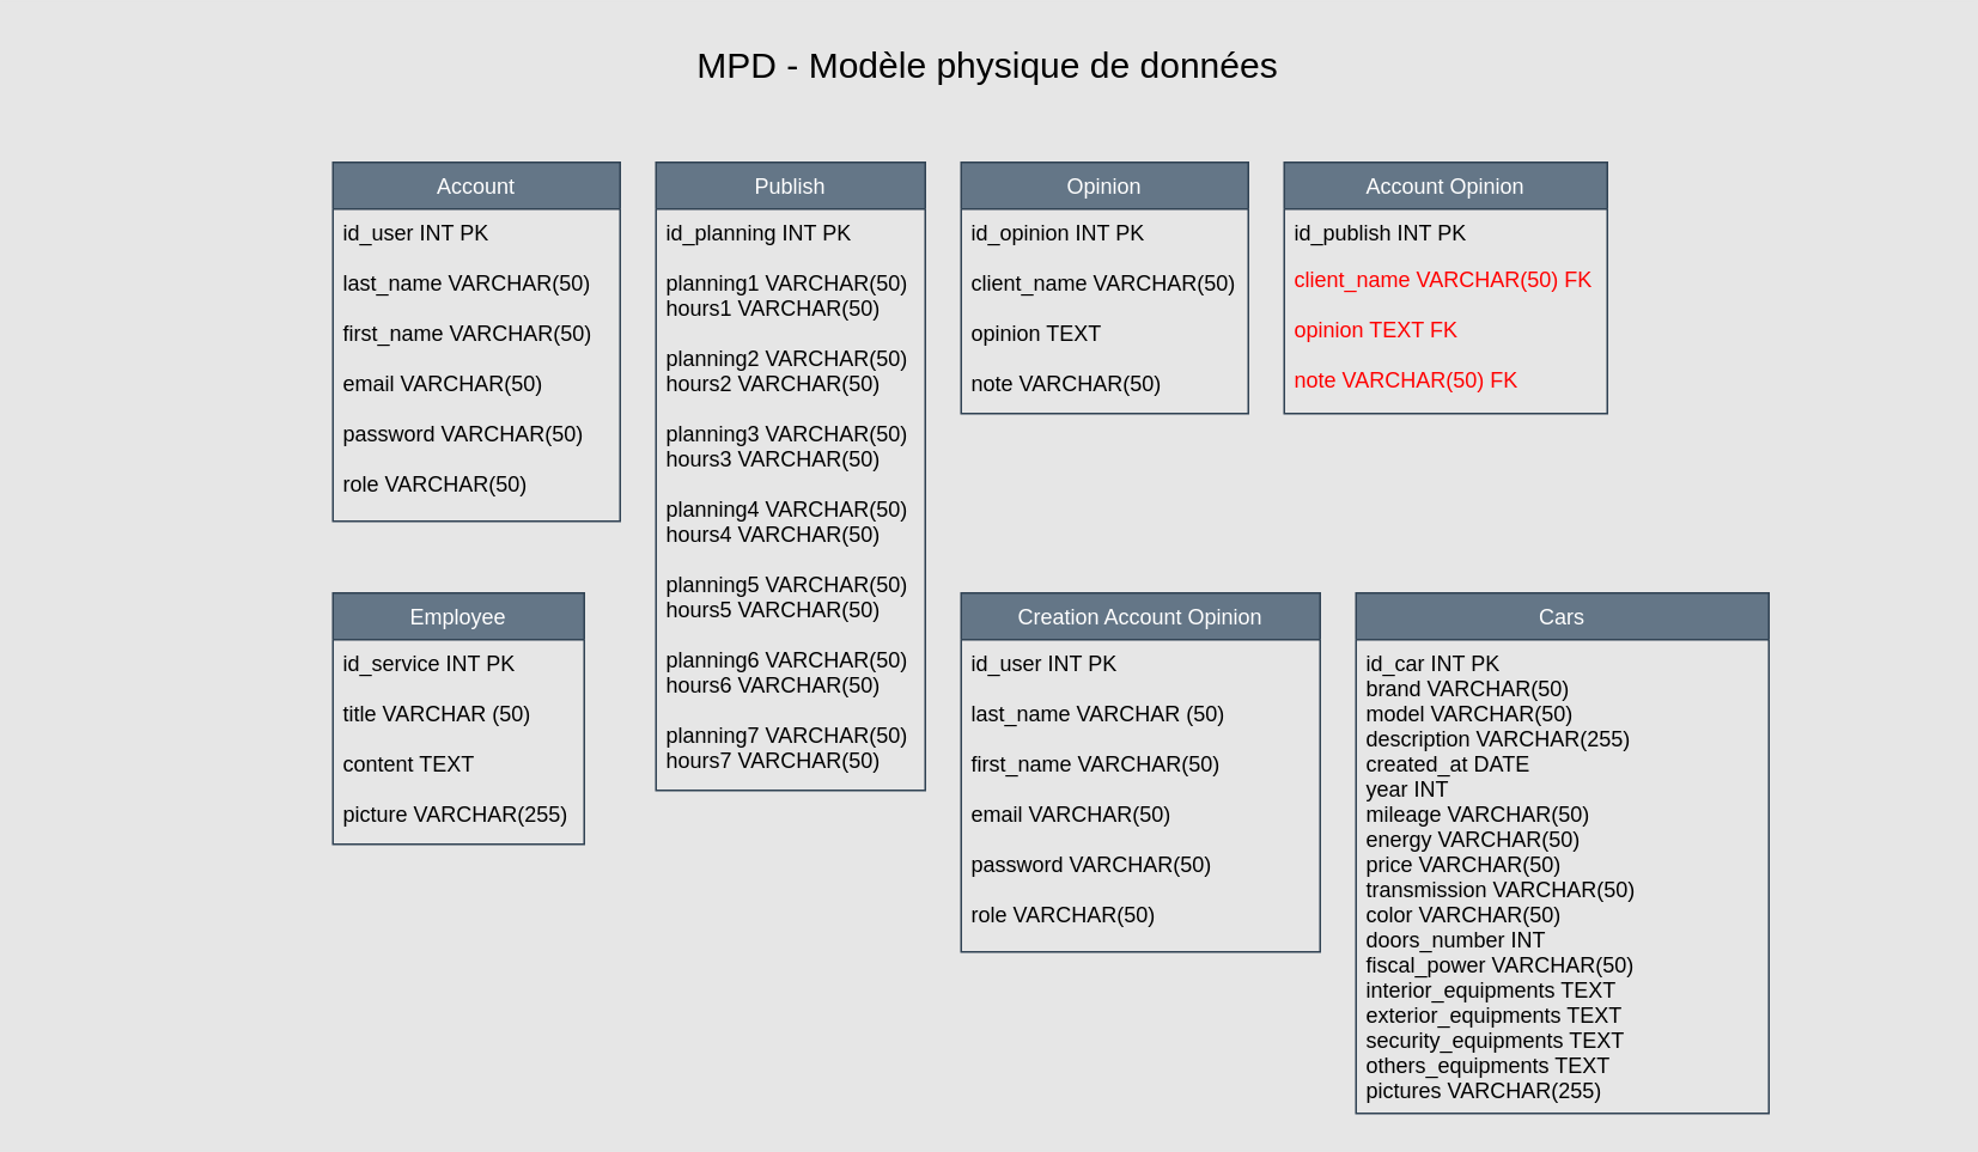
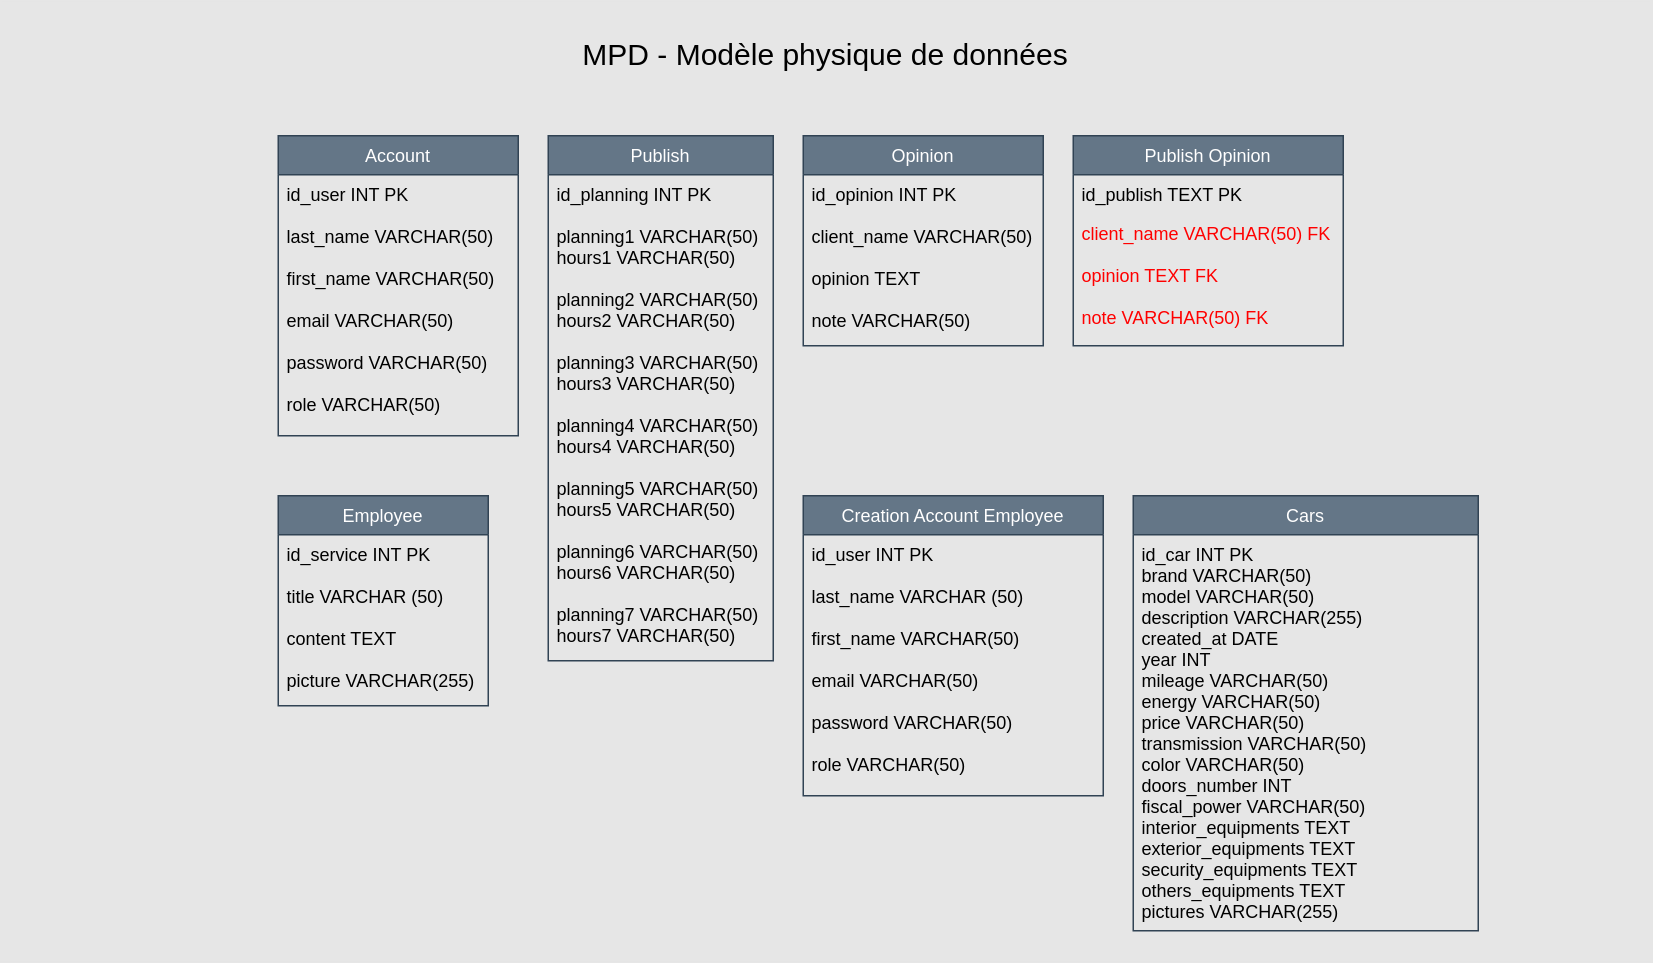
  <mxCell id="0" />
  <mxCell id="1" parent="0" />
  <mxCell id="2" value="Employee" style="swimlane;fontStyle=0;childLayout=stackLayout;horizontal=1;startSize=26;fillColor=#647687;horizontalStack=0;resizeParent=1;resizeParentMax=0;resizeLast=0;collapsible=1;marginBottom=0;fontColor=#ffffff;strokeColor=#314354;" parent="1" vertex="1"><mxGeometry x="185" y="330" width="140" height="140" as="geometry" /></mxCell>
  <mxCell id="3" value="id_service INT PK&#10;&#10;title VARCHAR (50)&#10;&#10;content TEXT&#10; &#10;picture VARCHAR(255)" style="text;strokeColor=none;fillColor=none;align=left;verticalAlign=top;spacingLeft=4;spacingRight=4;overflow=hidden;rotatable=0;points=[[0,0.5],[1,0.5]];portConstraint=eastwest;fontColor=#000000;" parent="2" vertex="1"><mxGeometry y="26" width="140" height="114" as="geometry" /></mxCell>
- <mxCell id="4" value="Creation Account Opinion" style="swimlane;fontStyle=0;childLayout=stackLayout;horizontal=1;startSize=26;fillColor=#647687;horizontalStack=0;resizeParent=1;resizeParentMax=0;resizeLast=0;collapsible=1;marginBottom=0;fontColor=#ffffff;strokeColor=#314354;" parent="1" vertex="1"><mxGeometry x="535" y="330" width="200" height="200" as="geometry" /></mxCell>
+ <mxCell id="4" value="Creation Account Employee" style="swimlane;fontStyle=0;childLayout=stackLayout;horizontal=1;startSize=26;fillColor=#647687;horizontalStack=0;resizeParent=1;resizeParentMax=0;resizeLast=0;collapsible=1;marginBottom=0;fontColor=#ffffff;strokeColor=#314354;" parent="1" vertex="1"><mxGeometry x="535" y="330" width="200" height="200" as="geometry" /></mxCell>
  <mxCell id="5" value="id_user INT PK&#10;&#10;last_name VARCHAR (50)&#10;&#10;first_name VARCHAR(50)&#10;&#10;email VARCHAR(50)&#10;&#10;password VARCHAR(50)&#10;&#10;role VARCHAR(50)" style="text;strokeColor=none;fillColor=none;align=left;verticalAlign=top;spacingLeft=4;spacingRight=4;overflow=hidden;rotatable=0;points=[[0,0.5],[1,0.5]];portConstraint=eastwest;fontColor=#000000;" parent="4" vertex="1"><mxGeometry y="26" width="200" height="174" as="geometry" /></mxCell>
  <mxCell id="6" value="MPD - Modèle physique de données" style="text;html=1;strokeColor=none;fillColor=none;align=center;verticalAlign=middle;whiteSpace=wrap;rounded=0;fontColor=#000000;fontSize=20;" parent="1" vertex="1"><mxGeometry x="20" y="20" width="1060" height="30" as="geometry" /></mxCell>
  <mxCell id="7" value="Publish" style="swimlane;fontStyle=0;childLayout=stackLayout;horizontal=1;startSize=26;fillColor=#647687;horizontalStack=0;resizeParent=1;resizeParentMax=0;resizeLast=0;collapsible=1;marginBottom=0;fontColor=#ffffff;strokeColor=#314354;" parent="1" vertex="1"><mxGeometry x="365" y="90" width="150" height="350" as="geometry" /></mxCell>
  <mxCell id="8" value="id_planning INT PK&#10;&#10;planning1 VARCHAR(50)&#10;hours1 VARCHAR(50)&#10;&#10;planning2 VARCHAR(50)&#10;hours2 VARCHAR(50)&#10;&#10;planning3 VARCHAR(50)&#10;hours3 VARCHAR(50)&#10;&#10;planning4 VARCHAR(50)&#10;hours4 VARCHAR(50)&#10;&#10;planning5 VARCHAR(50)&#10;hours5 VARCHAR(50)&#10;&#10;planning6 VARCHAR(50)&#10;hours6 VARCHAR(50)&#10;&#10;planning7 VARCHAR(50)&#10;hours7 VARCHAR(50)" style="text;strokeColor=none;fillColor=none;align=left;verticalAlign=top;spacingLeft=4;spacingRight=4;overflow=hidden;rotatable=0;points=[[0,0.5],[1,0.5]];portConstraint=eastwest;fontColor=#000000;" parent="7" vertex="1"><mxGeometry y="26" width="150" height="324" as="geometry" /></mxCell>
  <mxCell id="9" value="Opinion" style="swimlane;fontStyle=0;childLayout=stackLayout;horizontal=1;startSize=26;fillColor=#647687;horizontalStack=0;resizeParent=1;resizeParentMax=0;resizeLast=0;collapsible=1;marginBottom=0;fontColor=#ffffff;strokeColor=#314354;" parent="1" vertex="1"><mxGeometry x="535" y="90" width="160" height="140" as="geometry" /></mxCell>
  <mxCell id="10" value="id_opinion INT PK&#10;&#10;client_name VARCHAR(50)&#10;&#10;opinion TEXT&#10;&#10;note VARCHAR(50)" style="text;strokeColor=none;fillColor=none;align=left;verticalAlign=top;spacingLeft=4;spacingRight=4;overflow=hidden;rotatable=0;points=[[0,0.5],[1,0.5]];portConstraint=eastwest;fontColor=#000000;" parent="9" vertex="1"><mxGeometry y="26" width="160" height="114" as="geometry" /></mxCell>
- <mxCell id="11" value="Account Opinion" style="swimlane;fontStyle=0;childLayout=stackLayout;horizontal=1;startSize=26;fillColor=#647687;horizontalStack=0;resizeParent=1;resizeParentMax=0;resizeLast=0;collapsible=1;marginBottom=0;fontColor=#ffffff;strokeColor=#314354;" parent="1" vertex="1"><mxGeometry x="715" y="90" width="180" height="140" as="geometry" /></mxCell>
- <mxCell id="12" value="id_publish INT PK" style="text;strokeColor=none;fillColor=none;align=left;verticalAlign=top;spacingLeft=4;spacingRight=4;overflow=hidden;rotatable=0;points=[[0,0.5],[1,0.5]];portConstraint=eastwest;fontColor=#000000;" parent="11" vertex="1"><mxGeometry y="26" width="180" height="26" as="geometry" /></mxCell>
+ <mxCell id="11" value="Publish Opinion" style="swimlane;fontStyle=0;childLayout=stackLayout;horizontal=1;startSize=26;fillColor=#647687;horizontalStack=0;resizeParent=1;resizeParentMax=0;resizeLast=0;collapsible=1;marginBottom=0;fontColor=#ffffff;strokeColor=#314354;" parent="1" vertex="1"><mxGeometry x="715" y="90" width="180" height="140" as="geometry" /></mxCell>
+ <mxCell id="12" value="id_publish TEXT PK" style="text;strokeColor=none;fillColor=none;align=left;verticalAlign=top;spacingLeft=4;spacingRight=4;overflow=hidden;rotatable=0;points=[[0,0.5],[1,0.5]];portConstraint=eastwest;fontColor=#000000;" parent="11" vertex="1"><mxGeometry y="26" width="180" height="26" as="geometry" /></mxCell>
  <mxCell id="13" value="client_name VARCHAR(50) FK&#10;&#10;opinion TEXT FK&#10;&#10;note VARCHAR(50) FK" style="text;strokeColor=none;fillColor=none;align=left;verticalAlign=top;spacingLeft=4;spacingRight=4;overflow=hidden;rotatable=0;points=[[0,0.5],[1,0.5]];portConstraint=eastwest;fontColor=#FF0000;" parent="11" vertex="1"><mxGeometry y="52" width="180" height="88" as="geometry" /></mxCell>
  <mxCell id="14" value="Cars" style="swimlane;fontStyle=0;childLayout=stackLayout;horizontal=1;startSize=26;fillColor=#647687;horizontalStack=0;resizeParent=1;resizeParentMax=0;resizeLast=0;collapsible=1;marginBottom=0;fontColor=#ffffff;strokeColor=#314354;" parent="1" vertex="1"><mxGeometry x="755" y="330" width="230" height="290" as="geometry" /></mxCell>
  <mxCell id="15" value="id_car INT PK&#10;brand VARCHAR(50)&#10;model VARCHAR(50)&#10;description VARCHAR(255)&#10;created_at DATE&#10;year INT&#10;mileage VARCHAR(50)&#10;energy VARCHAR(50)&#10;price VARCHAR(50)&#10;transmission VARCHAR(50)&#10;color VARCHAR(50)&#10;doors_number INT&#10;fiscal_power VARCHAR(50)&#10;interior_equipments TEXT&#10;exterior_equipments TEXT&#10;security_equipments TEXT&#10;others_equipments TEXT&#10;pictures VARCHAR(255)" style="text;strokeColor=none;fillColor=none;align=left;verticalAlign=top;spacingLeft=4;spacingRight=4;overflow=hidden;rotatable=0;points=[[0,0.5],[1,0.5]];portConstraint=eastwest;fontColor=#000000;" parent="14" vertex="1"><mxGeometry y="26" width="230" height="264" as="geometry" /></mxCell>
  <mxCell id="16" value="Account" style="swimlane;fontStyle=0;childLayout=stackLayout;horizontal=1;startSize=26;fillColor=#647687;horizontalStack=0;resizeParent=1;resizeParentMax=0;resizeLast=0;collapsible=1;marginBottom=0;fontColor=#ffffff;strokeColor=#314354;" parent="1" vertex="1"><mxGeometry x="185" y="90" width="160" height="200" as="geometry" /></mxCell>
  <mxCell id="17" value="id_user INT PK&#10;&#10;last_name VARCHAR(50) &#10;&#10;first_name VARCHAR(50)&#10;&#10;email VARCHAR(50)&#10;&#10;password VARCHAR(50) &#10;&#10;role VARCHAR(50)" style="text;strokeColor=none;fillColor=none;align=left;verticalAlign=top;spacingLeft=4;spacingRight=4;overflow=hidden;rotatable=0;points=[[0,0.5],[1,0.5]];portConstraint=eastwest;fontColor=#000000;" parent="16" vertex="1"><mxGeometry y="26" width="160" height="174" as="geometry" /></mxCell>
